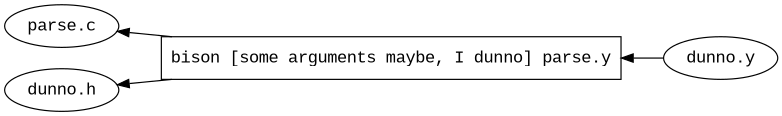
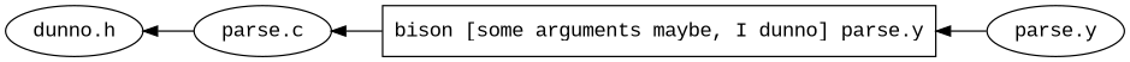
  digraph {
    fontname="Liberation Mono"
    rankdir=LR
    node [fontname="Liberation Mono"]
    edge [dir=back fontname="Liberation Mono"]
    n1 [label="parse.c"]
    n2 [label="bison [some arguments maybe, I dunno] parse.y" shape=rectangle]
-   n3 [label="dunno.y"]
+   n3 [label="parse.y"]
    n4 [label="dunno.h"]
    n1 -> n2
    n2 -> n3
-   n4 -> n2
+   n4 -> n1
  }
